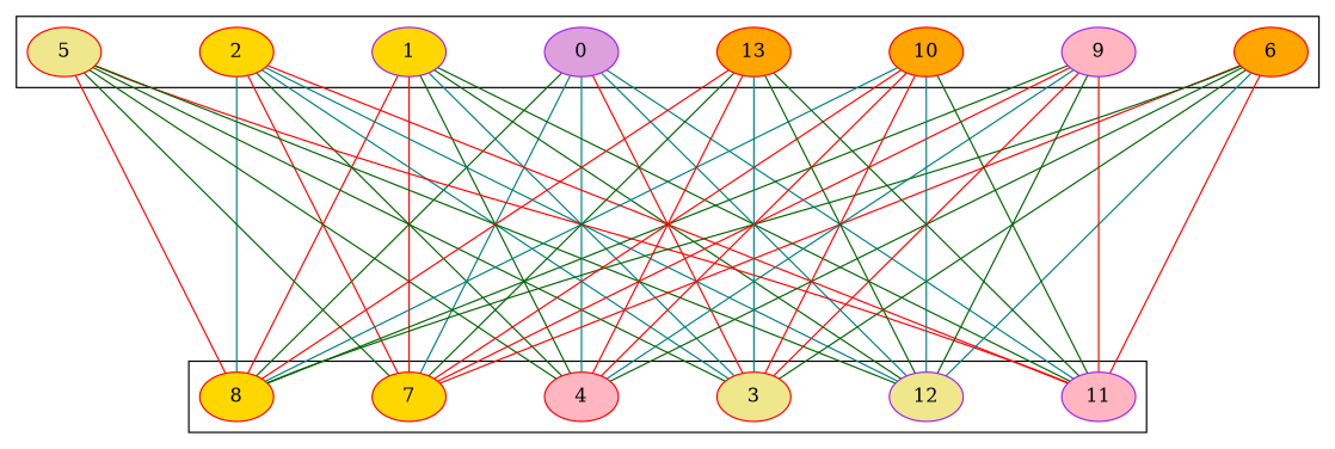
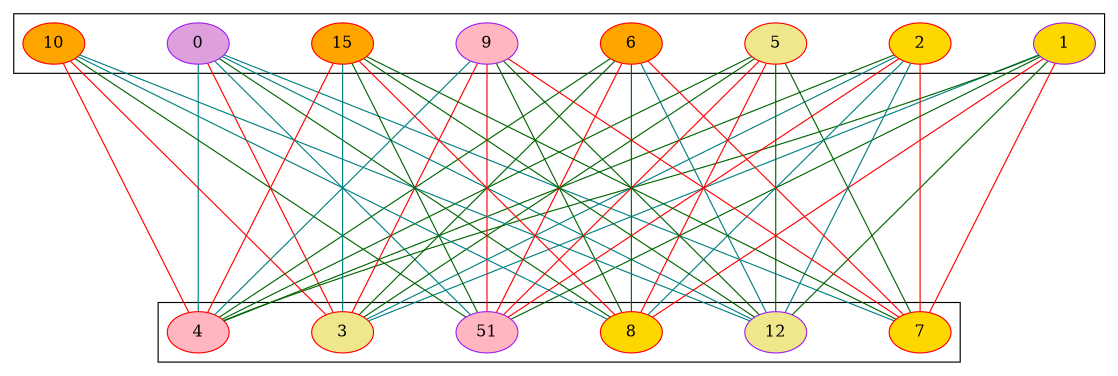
  strict graph {
    nodesep=1
    rank=same
    ranksep=3
    node [color=red fillcolor=gold style=filled]
    edge [color=darkgreen]
    0 [color=purple fillcolor=plum height=0.5 width=0.75]
    1 [color=purple height=0.5 width=0.75]
    2 [height=0.5 width=0.75]
    5 [fillcolor=khaki height=0.5 width=0.75]
    6 [fillcolor=orange height=0.5 width=0.75]
    9 [color=purple fillcolor=lightpink height=0.5 width=0.75]
    10 [fillcolor=orange height=0.5 width=0.75]
-   13 [fillcolor=orange height=0.5 width=0.75]
+   13 [fillcolor=orange height=0.5 width=0.75 label=15]
    3 [fillcolor=khaki height=0.5 width=0.75]
    4 [fillcolor=lightpink height=0.5 width=0.75]
    7 [height=0.5 width=0.75]
    8 [height=0.5 width=0.75]
-   11 [color=purple fillcolor=lightpink height=0.5 width=0.75]
+   11 [color=purple fillcolor=lightpink height=0.5 width=0.75 label=51]
    12 [color=purple fillcolor=khaki height=0.5 width=0.75]
    subgraph cluster_1 {
      0
      1
      2
      5
      6
      9
      10
      13
    }
    subgraph cluster_2 {
      3
      4
      7
      8
      11
      12
    }
    0 -- 3 [color=red]
    0 -- 4 [color=teal]
    0 -- 7 [color=teal]
    0 -- 8
    0 -- 11 [color=teal]
    0 -- 12 [color=teal]
    1 -- 3 [color=teal]
    1 -- 4
    1 -- 7 [color=red]
    1 -- 8 [color=red]
    1 -- 11
    1 -- 12
    2 -- 3 [color=teal]
    2 -- 4
    2 -- 7 [color=red]
    2 -- 8 [color=teal]
    2 -- 11 [color=red]
    2 -- 12 [color=teal]
    5 -- 3
    5 -- 4
    5 -- 7
    5 -- 8 [color=red]
    5 -- 11 [color=red]
    5 -- 12
    6 -- 3
    6 -- 4
    6 -- 7 [color=red]
    6 -- 8
    6 -- 11 [color=red]
    6 -- 12 [color=teal]
    9 -- 3 [color=red]
    9 -- 4 [color=teal]
    9 -- 7 [color=red]
    9 -- 8
    9 -- 11 [color=red]
    9 -- 12
    10 -- 3 [color=red]
    10 -- 4 [color=red]
-   10 -- 7 [color=red]
    10 -- 8 [color=teal]
    10 -- 11
    10 -- 12 [color=teal]
    13 -- 3 [color=teal]
    13 -- 4 [color=red]
    13 -- 7
    13 -- 8 [color=red]
    13 -- 11
    13 -- 12
  }
